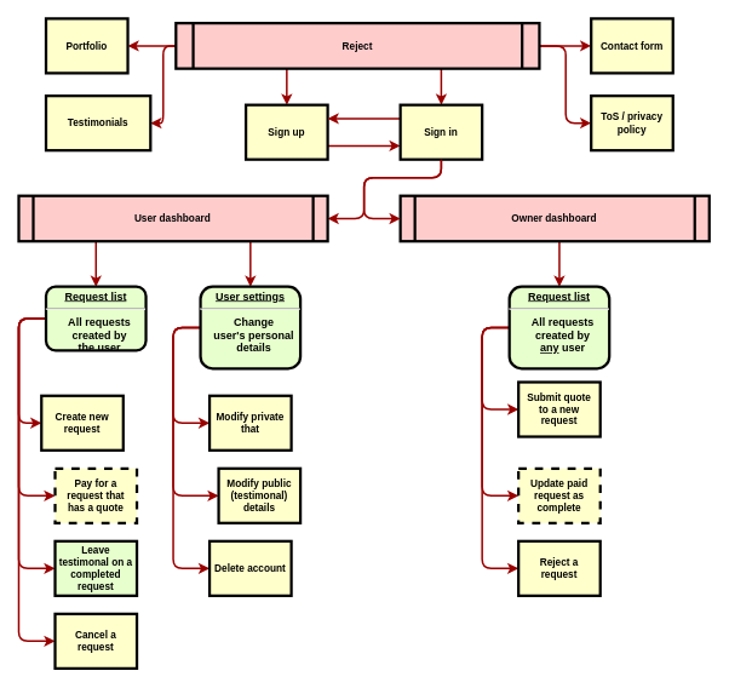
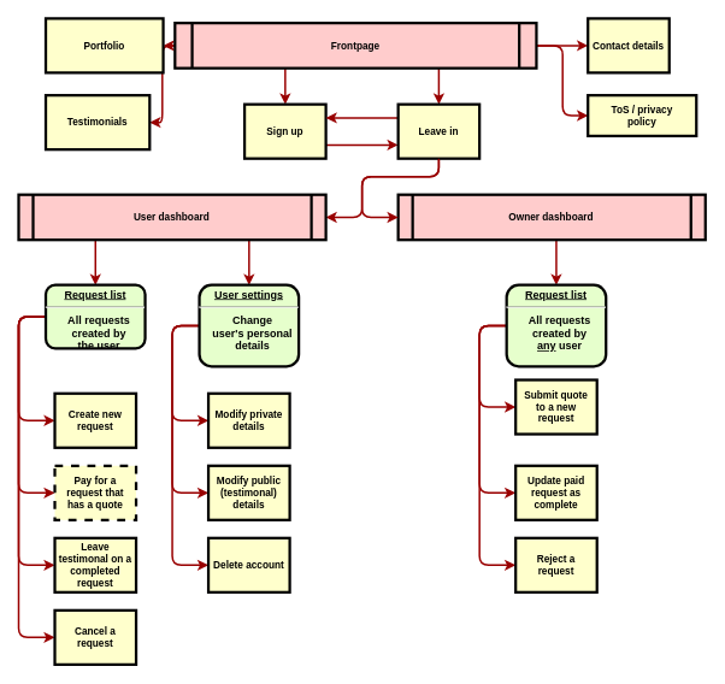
  <mxCell id="0" />
  <mxCell id="1" parent="0" />
  <mxCell id="2" style="edgeStyle=elbowEdgeStyle;shape=connector;rounded=1;orthogonalLoop=1;jettySize=auto;elbow=horizontal;html=1;entryX=0;entryY=0.5;entryDx=0;entryDy=0;labelBackgroundColor=default;strokeColor=#990000;strokeWidth=2;fontFamily=Helvetica;fontSize=11;fontColor=default;endArrow=classic;" edge="1" parent="1" source="8" target="9"><mxGeometry relative="1" as="geometry" /></mxCell>
  <mxCell id="3" style="edgeStyle=elbowEdgeStyle;shape=connector;rounded=1;orthogonalLoop=1;jettySize=auto;elbow=horizontal;html=1;entryX=0.5;entryY=0;entryDx=0;entryDy=0;labelBackgroundColor=default;strokeColor=#990000;strokeWidth=2;fontFamily=Helvetica;fontSize=11;fontColor=default;endArrow=classic;" edge="1" parent="1" source="8" target="11"><mxGeometry relative="1" as="geometry" /></mxCell>
  <mxCell id="4" style="edgeStyle=elbowEdgeStyle;shape=connector;rounded=1;orthogonalLoop=1;jettySize=auto;elbow=horizontal;html=1;entryX=0.5;entryY=0;entryDx=0;entryDy=0;labelBackgroundColor=default;strokeColor=#990000;strokeWidth=2;fontFamily=Helvetica;fontSize=11;fontColor=default;endArrow=classic;" edge="1" parent="1" source="8" target="14"><mxGeometry relative="1" as="geometry" /></mxCell>
  <mxCell id="5" style="edgeStyle=elbowEdgeStyle;shape=connector;rounded=1;orthogonalLoop=1;jettySize=auto;elbow=horizontal;html=1;entryX=0;entryY=0.5;entryDx=0;entryDy=0;labelBackgroundColor=default;strokeColor=#990000;strokeWidth=2;fontFamily=Helvetica;fontSize=11;fontColor=default;endArrow=classic;" edge="1" parent="1" source="8" target="21"><mxGeometry relative="1" as="geometry" /></mxCell>
  <mxCell id="6" style="edgeStyle=elbowEdgeStyle;shape=connector;rounded=1;orthogonalLoop=1;jettySize=auto;elbow=horizontal;html=1;labelBackgroundColor=default;strokeColor=#990000;strokeWidth=2;fontFamily=Helvetica;fontSize=11;fontColor=default;endArrow=classic;" edge="1" parent="1" source="8" target="22"><mxGeometry relative="1" as="geometry" /></mxCell>
  <mxCell id="7" style="edgeStyle=elbowEdgeStyle;shape=connector;rounded=1;orthogonalLoop=1;jettySize=auto;elbow=horizontal;html=1;labelBackgroundColor=default;strokeColor=#990000;strokeWidth=2;fontFamily=Helvetica;fontSize=11;fontColor=default;endArrow=classic;" edge="1" parent="1" source="8" target="46"><mxGeometry relative="1" as="geometry" /></mxCell>
- <mxCell id="8" value="Reject" style="shape=process;whiteSpace=wrap;align=center;verticalAlign=middle;size=0.048;fontStyle=1;strokeWidth=3;fillColor=#FFCCCC;fontFamily=Helvetica;fontSize=11;fontColor=default;" vertex="1" parent="1"><mxGeometry x="193" y="25" width="400" height="50" as="geometry" /></mxCell>
- <mxCell id="9" value="Contact form" style="whiteSpace=wrap;align=center;verticalAlign=middle;fontStyle=1;strokeWidth=3;fillColor=#FFFFCC;fontFamily=Helvetica;fontSize=11;fontColor=default;" vertex="1" parent="1"><mxGeometry x="650" y="20" width="90" height="60" as="geometry" /></mxCell>
+ <mxCell id="8" value="Frontpage" style="shape=process;whiteSpace=wrap;align=center;verticalAlign=middle;size=0.048;fontStyle=1;strokeWidth=3;fillColor=#FFCCCC;fontFamily=Helvetica;fontSize=11;fontColor=default;" vertex="1" parent="1"><mxGeometry x="193" y="25" width="400" height="50" as="geometry" /></mxCell>
+ <mxCell id="9" value="Contact details" style="whiteSpace=wrap;align=center;verticalAlign=middle;fontStyle=1;strokeWidth=3;fillColor=#FFFFCC;fontFamily=Helvetica;fontSize=11;fontColor=default;" vertex="1" parent="1"><mxGeometry x="650" y="20" width="90" height="60" as="geometry" /></mxCell>
  <mxCell id="10" style="edgeStyle=elbowEdgeStyle;shape=connector;rounded=1;orthogonalLoop=1;jettySize=auto;elbow=horizontal;html=1;entryX=0;entryY=0.75;entryDx=0;entryDy=0;labelBackgroundColor=default;strokeColor=#990000;strokeWidth=2;fontFamily=Helvetica;fontSize=11;fontColor=default;endArrow=classic;exitX=1;exitY=0.75;exitDx=0;exitDy=0;" edge="1" parent="1" source="11" target="14"><mxGeometry relative="1" as="geometry" /></mxCell>
  <mxCell id="11" value="Sign up" style="whiteSpace=wrap;align=center;verticalAlign=middle;fontStyle=1;strokeWidth=3;fillColor=#FFFFCC;fontFamily=Helvetica;fontSize=11;fontColor=default;" vertex="1" parent="1"><mxGeometry x="270" y="115" width="90" height="60" as="geometry" /></mxCell>
  <mxCell id="12" style="edgeStyle=elbowEdgeStyle;shape=connector;rounded=1;orthogonalLoop=1;jettySize=auto;elbow=horizontal;html=1;entryX=1;entryY=0.25;entryDx=0;entryDy=0;labelBackgroundColor=default;strokeColor=#990000;strokeWidth=2;fontFamily=Helvetica;fontSize=11;fontColor=default;endArrow=classic;exitX=0;exitY=0.25;exitDx=0;exitDy=0;" edge="1" parent="1" source="14" target="11"><mxGeometry relative="1" as="geometry" /></mxCell>
  <mxCell id="13" style="edgeStyle=orthogonalEdgeStyle;shape=connector;rounded=1;orthogonalLoop=1;jettySize=auto;elbow=vertical;html=1;entryX=1;entryY=0.5;entryDx=0;entryDy=0;labelBackgroundColor=default;strokeColor=#990000;strokeWidth=2;fontFamily=Helvetica;fontSize=11;fontColor=default;endArrow=classic;exitX=0.5;exitY=1;exitDx=0;exitDy=0;" edge="1" parent="1" source="14" target="17"><mxGeometry relative="1" as="geometry"><Array as="points"><mxPoint x="485" y="195" /><mxPoint x="400" y="195" /><mxPoint x="400" y="240" /></Array></mxGeometry></mxCell>
- <mxCell id="14" value="Sign in" style="whiteSpace=wrap;align=center;verticalAlign=middle;fontStyle=1;strokeWidth=3;fillColor=#FFFFCC;fontFamily=Helvetica;fontSize=11;fontColor=default;" vertex="1" parent="1"><mxGeometry x="440" y="115" width="90" height="60" as="geometry" /></mxCell>
+ <mxCell id="14" value="Leave in" style="whiteSpace=wrap;align=center;verticalAlign=middle;fontStyle=1;strokeWidth=3;fillColor=#FFFFCC;fontFamily=Helvetica;fontSize=11;fontColor=default;" vertex="1" parent="1"><mxGeometry x="440" y="115" width="90" height="60" as="geometry" /></mxCell>
  <mxCell id="15" style="edgeStyle=elbowEdgeStyle;shape=connector;rounded=1;orthogonalLoop=1;jettySize=auto;elbow=horizontal;html=1;labelBackgroundColor=default;strokeColor=#990000;strokeWidth=2;fontFamily=Helvetica;fontSize=11;fontColor=default;endArrow=classic;" edge="1" parent="1" source="17" target="27"><mxGeometry relative="1" as="geometry" /></mxCell>
  <mxCell id="16" style="edgeStyle=elbowEdgeStyle;shape=connector;rounded=1;orthogonalLoop=1;jettySize=auto;elbow=horizontal;html=1;labelBackgroundColor=default;strokeColor=#990000;strokeWidth=2;fontFamily=Helvetica;fontSize=11;fontColor=default;endArrow=classic;" edge="1" parent="1" source="17" target="31"><mxGeometry relative="1" as="geometry" /></mxCell>
  <mxCell id="17" value="User dashboard" style="shape=process;whiteSpace=wrap;align=center;verticalAlign=middle;size=0.048;fontStyle=1;strokeWidth=3;fillColor=#FFCCCC;fontFamily=Helvetica;fontSize=11;fontColor=default;" vertex="1" parent="1"><mxGeometry x="20" y="215" width="340" height="50" as="geometry" /></mxCell>
  <mxCell id="18" style="edgeStyle=elbowEdgeStyle;shape=connector;rounded=1;orthogonalLoop=1;jettySize=auto;elbow=horizontal;html=1;labelBackgroundColor=default;strokeColor=#990000;strokeWidth=2;fontFamily=Helvetica;fontSize=11;fontColor=default;endArrow=classic;" edge="1" parent="1" source="19" target="35"><mxGeometry relative="1" as="geometry" /></mxCell>
  <mxCell id="19" value="Owner dashboard" style="shape=process;whiteSpace=wrap;align=center;verticalAlign=middle;size=0.048;fontStyle=1;strokeWidth=3;fillColor=#FFCCCC;fontFamily=Helvetica;fontSize=11;fontColor=default;" vertex="1" parent="1"><mxGeometry x="440" y="215" width="340" height="50" as="geometry" /></mxCell>
  <mxCell id="20" style="edgeStyle=orthogonalEdgeStyle;shape=connector;rounded=1;orthogonalLoop=1;jettySize=auto;elbow=vertical;html=1;entryX=0;entryY=0.5;entryDx=0;entryDy=0;labelBackgroundColor=default;strokeColor=#990000;strokeWidth=2;fontFamily=Helvetica;fontSize=11;fontColor=default;endArrow=classic;exitX=0.5;exitY=1;exitDx=0;exitDy=0;" edge="1" parent="1" target="19"><mxGeometry relative="1" as="geometry"><mxPoint x="485" y="175" as="sourcePoint" /><mxPoint x="360" y="240" as="targetPoint" /><Array as="points"><mxPoint x="485" y="195" /><mxPoint x="400" y="195" /><mxPoint x="400" y="240" /></Array></mxGeometry></mxCell>
- <mxCell id="21" value="ToS / privacy&#10;policy" style="whiteSpace=wrap;align=center;verticalAlign=middle;fontStyle=1;strokeWidth=3;fillColor=#FFFFCC;fontFamily=Helvetica;fontSize=11;fontColor=default;" vertex="1" parent="1"><mxGeometry x="650" y="105" width="90" height="60" as="geometry" /></mxCell>
- <mxCell id="22" value="Portfolio" style="whiteSpace=wrap;align=center;verticalAlign=middle;fontStyle=1;strokeWidth=3;fillColor=#FFFFCC;fontFamily=Helvetica;fontSize=11;fontColor=default;" vertex="1" parent="1"><mxGeometry x="50" y="20" width="90" height="60" as="geometry" /></mxCell>
+ <mxCell id="21" value="ToS / privacy&#10;policy" style="whiteSpace=wrap;align=center;verticalAlign=middle;fontStyle=1;strokeWidth=3;fillColor=#FFFFCC;fontFamily=Helvetica;fontSize=11;fontColor=default;" vertex="1" parent="1"><mxGeometry x="650" y="105" width="120" height="45" as="geometry" /></mxCell>
+ <mxCell id="22" value="Portfolio" style="whiteSpace=wrap;align=center;verticalAlign=middle;fontStyle=1;strokeWidth=3;fillColor=#FFFFCC;fontFamily=Helvetica;fontSize=11;fontColor=default;" vertex="1" parent="1"><mxGeometry x="50" y="20" width="130" height="60" as="geometry" /></mxCell>
  <mxCell id="23" style="edgeStyle=elbowEdgeStyle;shape=connector;rounded=1;orthogonalLoop=1;jettySize=auto;elbow=horizontal;html=1;entryX=0;entryY=0.5;entryDx=0;entryDy=0;labelBackgroundColor=default;strokeColor=#990000;strokeWidth=2;fontFamily=Helvetica;fontSize=11;fontColor=default;endArrow=classic;" edge="1" parent="1" source="27" target="36"><mxGeometry relative="1" as="geometry"><Array as="points"><mxPoint x="20" y="425" /></Array></mxGeometry></mxCell>
  <mxCell id="24" style="edgeStyle=elbowEdgeStyle;shape=connector;rounded=1;orthogonalLoop=1;jettySize=auto;elbow=horizontal;html=1;entryX=0;entryY=0.5;entryDx=0;entryDy=0;labelBackgroundColor=default;strokeColor=#990000;strokeWidth=2;fontFamily=Helvetica;fontSize=11;fontColor=default;endArrow=classic;" edge="1" parent="1" source="27" target="37"><mxGeometry relative="1" as="geometry"><Array as="points"><mxPoint x="20" y="475" /></Array></mxGeometry></mxCell>
  <mxCell id="25" style="edgeStyle=elbowEdgeStyle;shape=connector;rounded=1;orthogonalLoop=1;jettySize=auto;elbow=horizontal;html=1;entryX=0;entryY=0.5;entryDx=0;entryDy=0;labelBackgroundColor=default;strokeColor=#990000;strokeWidth=2;fontFamily=Helvetica;fontSize=11;fontColor=default;endArrow=classic;" edge="1" parent="1" source="27" target="38"><mxGeometry relative="1" as="geometry"><Array as="points"><mxPoint x="20" y="515" /></Array></mxGeometry></mxCell>
  <mxCell id="26" style="edgeStyle=elbowEdgeStyle;shape=connector;rounded=1;orthogonalLoop=1;jettySize=auto;elbow=horizontal;html=1;entryX=0;entryY=0.5;entryDx=0;entryDy=0;labelBackgroundColor=default;strokeColor=#990000;strokeWidth=2;fontFamily=Helvetica;fontSize=11;fontColor=default;endArrow=classic;" edge="1" parent="1" source="27" target="44"><mxGeometry relative="1" as="geometry"><Array as="points"><mxPoint x="20" y="565" /></Array></mxGeometry></mxCell>
  <mxCell id="27" value="&lt;p style=&quot;margin: 0px; margin-top: 4px; text-align: center; text-decoration: underline;&quot;&gt;&lt;strong&gt;Request list&lt;br&gt;&lt;/strong&gt;&lt;/p&gt;&lt;hr&gt;&lt;p style=&quot;margin: 0px; margin-left: 8px;&quot;&gt;All requests&lt;/p&gt;&lt;p style=&quot;margin: 0px; margin-left: 8px;&quot;&gt;created by&lt;/p&gt;&lt;p style=&quot;margin: 0px; margin-left: 8px;&quot;&gt;the user&lt;/p&gt;" style="verticalAlign=middle;align=center;overflow=fill;fontSize=12;fontFamily=Helvetica;html=1;rounded=1;fontStyle=1;strokeWidth=3;fillColor=#E6FFCC;fontColor=default;" vertex="1" parent="1"><mxGeometry x="50" y="315" width="110" height="70" as="geometry" /></mxCell>
  <mxCell id="28" style="edgeStyle=elbowEdgeStyle;shape=connector;rounded=1;orthogonalLoop=1;jettySize=auto;elbow=horizontal;html=1;entryX=0;entryY=0.5;entryDx=0;entryDy=0;labelBackgroundColor=default;strokeColor=#990000;strokeWidth=2;fontFamily=Helvetica;fontSize=11;fontColor=default;endArrow=classic;" edge="1" parent="1" source="31" target="39"><mxGeometry relative="1" as="geometry"><Array as="points"><mxPoint x="190" y="435" /></Array></mxGeometry></mxCell>
  <mxCell id="29" style="edgeStyle=elbowEdgeStyle;shape=connector;rounded=1;orthogonalLoop=1;jettySize=auto;elbow=horizontal;html=1;entryX=0;entryY=0.5;entryDx=0;entryDy=0;labelBackgroundColor=default;strokeColor=#990000;strokeWidth=2;fontFamily=Helvetica;fontSize=11;fontColor=default;endArrow=classic;" edge="1" parent="1" source="31" target="40"><mxGeometry relative="1" as="geometry"><Array as="points"><mxPoint x="190" y="475" /></Array></mxGeometry></mxCell>
  <mxCell id="30" style="edgeStyle=elbowEdgeStyle;shape=connector;rounded=1;orthogonalLoop=1;jettySize=auto;elbow=horizontal;html=1;entryX=0;entryY=0.5;entryDx=0;entryDy=0;labelBackgroundColor=default;strokeColor=#990000;strokeWidth=2;fontFamily=Helvetica;fontSize=11;fontColor=default;endArrow=classic;" edge="1" parent="1" source="31" target="41"><mxGeometry relative="1" as="geometry"><Array as="points"><mxPoint x="190" y="525" /></Array></mxGeometry></mxCell>
  <mxCell id="31" value="&lt;p style=&quot;margin: 0px; margin-top: 4px; text-align: center; text-decoration: underline;&quot;&gt;&lt;strong&gt;User settings&lt;br&gt;&lt;/strong&gt;&lt;/p&gt;&lt;hr&gt;&lt;p style=&quot;margin: 0px; margin-left: 8px;&quot;&gt;Change&lt;/p&gt;&lt;p style=&quot;margin: 0px; margin-left: 8px;&quot;&gt;user's personal&lt;/p&gt;&lt;p style=&quot;margin: 0px; margin-left: 8px;&quot;&gt;details&lt;/p&gt;" style="verticalAlign=middle;align=center;overflow=fill;fontSize=12;fontFamily=Helvetica;html=1;rounded=1;fontStyle=1;strokeWidth=3;fillColor=#E6FFCC;fontColor=default;" vertex="1" parent="1"><mxGeometry x="220" y="315" width="110" height="90" as="geometry" /></mxCell>
  <mxCell id="32" style="edgeStyle=elbowEdgeStyle;shape=connector;rounded=1;orthogonalLoop=1;jettySize=auto;elbow=horizontal;html=1;entryX=0;entryY=0.5;entryDx=0;entryDy=0;labelBackgroundColor=default;strokeColor=#990000;strokeWidth=2;fontFamily=Helvetica;fontSize=11;fontColor=default;endArrow=classic;" edge="1" parent="1" source="35" target="42"><mxGeometry relative="1" as="geometry"><Array as="points"><mxPoint x="530" y="415" /></Array></mxGeometry></mxCell>
  <mxCell id="33" style="edgeStyle=elbowEdgeStyle;shape=connector;rounded=1;orthogonalLoop=1;jettySize=auto;elbow=horizontal;html=1;entryX=0;entryY=0.5;entryDx=0;entryDy=0;labelBackgroundColor=default;strokeColor=#990000;strokeWidth=2;fontFamily=Helvetica;fontSize=11;fontColor=default;endArrow=classic;" edge="1" parent="1" source="35" target="43"><mxGeometry relative="1" as="geometry"><Array as="points"><mxPoint x="530" y="485" /></Array></mxGeometry></mxCell>
  <mxCell id="34" style="edgeStyle=elbowEdgeStyle;shape=connector;rounded=1;orthogonalLoop=1;jettySize=auto;elbow=horizontal;html=1;entryX=0;entryY=0.5;entryDx=0;entryDy=0;labelBackgroundColor=default;strokeColor=#990000;strokeWidth=2;fontFamily=Helvetica;fontSize=11;fontColor=default;endArrow=classic;" edge="1" parent="1" source="35" target="45"><mxGeometry relative="1" as="geometry"><Array as="points"><mxPoint x="530" y="515" /></Array></mxGeometry></mxCell>
  <mxCell id="35" value="&lt;p style=&quot;margin: 0px; margin-top: 4px; text-align: center; text-decoration: underline;&quot;&gt;&lt;strong&gt;Request list&lt;br&gt;&lt;/strong&gt;&lt;/p&gt;&lt;hr&gt;&lt;p style=&quot;margin: 0px; margin-left: 8px;&quot;&gt;All requests&lt;/p&gt;&lt;p style=&quot;margin: 0px; margin-left: 8px;&quot;&gt;created by&lt;/p&gt;&lt;p style=&quot;margin: 0px; margin-left: 8px;&quot;&gt;&lt;u&gt;any&lt;/u&gt; user&lt;/p&gt;" style="verticalAlign=middle;align=center;overflow=fill;fontSize=12;fontFamily=Helvetica;html=1;rounded=1;fontStyle=1;strokeWidth=3;fillColor=#E6FFCC;fontColor=default;" vertex="1" parent="1"><mxGeometry x="560" y="315" width="110" height="90" as="geometry" /></mxCell>
- <mxCell id="36" value="Create new&#10;request" style="whiteSpace=wrap;align=center;verticalAlign=middle;fontStyle=1;strokeWidth=3;fillColor=#FFFFCC;fontFamily=Helvetica;fontSize=11;fontColor=default;" vertex="1" parent="1"><mxGeometry x="45" y="435" width="90" height="60" as="geometry" /></mxCell>
+ <mxCell id="36" value="Create new&#10;request" style="whiteSpace=wrap;align=center;verticalAlign=middle;fontStyle=1;strokeWidth=3;fillColor=#FFFFCC;fontFamily=Helvetica;fontSize=11;fontColor=default;" vertex="1" parent="1"><mxGeometry x="60" y="435" width="90" height="60" as="geometry" /></mxCell>
  <mxCell id="37" value="Pay for a request that&#10;has a quote" style="whiteSpace=wrap;align=center;verticalAlign=middle;fontStyle=1;strokeWidth=3;fillColor=#FFFFCC;fontFamily=Helvetica;fontSize=11;fontColor=default;dashed=1;" vertex="1" parent="1"><mxGeometry x="60" y="515" width="90" height="60" as="geometry" /></mxCell>
- <mxCell id="38" value="Leave testimonal on a completed request" style="whiteSpace=wrap;align=center;verticalAlign=middle;fontStyle=1;strokeWidth=3;fillColor=#e6ffcc;fontFamily=Helvetica;fontSize=11;fontColor=default;" vertex="1" parent="1"><mxGeometry x="60" y="595" width="90" height="60" as="geometry" /></mxCell>
- <mxCell id="39" value="Modify private&#10;that" style="whiteSpace=wrap;align=center;verticalAlign=middle;fontStyle=1;strokeWidth=3;fillColor=#FFFFCC;fontFamily=Helvetica;fontSize=11;fontColor=default;" vertex="1" parent="1"><mxGeometry x="230" y="435" width="90" height="60" as="geometry" /></mxCell>
- <mxCell id="40" value="Modify public&#10;(testimonal)&#10;details" style="whiteSpace=wrap;align=center;verticalAlign=middle;fontStyle=1;strokeWidth=3;fillColor=#FFFFCC;fontFamily=Helvetica;fontSize=11;fontColor=default;" vertex="1" parent="1"><mxGeometry x="240" y="515" width="90" height="60" as="geometry" /></mxCell>
+ <mxCell id="38" value="Leave testimonal on a completed request" style="whiteSpace=wrap;align=center;verticalAlign=middle;fontStyle=1;strokeWidth=3;fillColor=#FFFFCC;fontFamily=Helvetica;fontSize=11;fontColor=default;" vertex="1" parent="1"><mxGeometry x="60" y="595" width="90" height="60" as="geometry" /></mxCell>
+ <mxCell id="39" value="Modify private&#10;details" style="whiteSpace=wrap;align=center;verticalAlign=middle;fontStyle=1;strokeWidth=3;fillColor=#FFFFCC;fontFamily=Helvetica;fontSize=11;fontColor=default;" vertex="1" parent="1"><mxGeometry x="230" y="435" width="90" height="60" as="geometry" /></mxCell>
+ <mxCell id="40" value="Modify public&#10;(testimonal)&#10;details" style="whiteSpace=wrap;align=center;verticalAlign=middle;fontStyle=1;strokeWidth=3;fillColor=#FFFFCC;fontFamily=Helvetica;fontSize=11;fontColor=default;" vertex="1" parent="1"><mxGeometry x="230" y="515" width="90" height="60" as="geometry" /></mxCell>
  <mxCell id="41" value="Delete account" style="whiteSpace=wrap;align=center;verticalAlign=middle;fontStyle=1;strokeWidth=3;fillColor=#FFFFCC;fontFamily=Helvetica;fontSize=11;fontColor=default;" vertex="1" parent="1"><mxGeometry x="230" y="595" width="90" height="60" as="geometry" /></mxCell>
  <mxCell id="42" value="Submit quote&#10;to a new&#10;request" style="whiteSpace=wrap;align=center;verticalAlign=middle;fontStyle=1;strokeWidth=3;fillColor=#FFFFCC;fontFamily=Helvetica;fontSize=11;fontColor=default;" vertex="1" parent="1"><mxGeometry x="570" y="420" width="90" height="60" as="geometry" /></mxCell>
- <mxCell id="43" value="Update paid&#10;request as&#10;complete" style="whiteSpace=wrap;align=center;verticalAlign=middle;fontStyle=1;strokeWidth=3;fillColor=#FFFFCC;fontFamily=Helvetica;fontSize=11;fontColor=default;dashed=1;" vertex="1" parent="1"><mxGeometry x="570" y="515" width="90" height="60" as="geometry" /></mxCell>
+ <mxCell id="43" value="Update paid&#10;request as&#10;complete" style="whiteSpace=wrap;align=center;verticalAlign=middle;fontStyle=1;strokeWidth=3;fillColor=#FFFFCC;fontFamily=Helvetica;fontSize=11;fontColor=default;" vertex="1" parent="1"><mxGeometry x="570" y="515" width="90" height="60" as="geometry" /></mxCell>
  <mxCell id="44" value="Cancel a request" style="whiteSpace=wrap;align=center;verticalAlign=middle;fontStyle=1;strokeWidth=3;fillColor=#FFFFCC;fontFamily=Helvetica;fontSize=11;fontColor=default;" vertex="1" parent="1"><mxGeometry x="60" y="675" width="90" height="60" as="geometry" /></mxCell>
  <mxCell id="45" value="Reject a&#10;request" style="whiteSpace=wrap;align=center;verticalAlign=middle;fontStyle=1;strokeWidth=3;fillColor=#FFFFCC;fontFamily=Helvetica;fontSize=11;fontColor=default;" vertex="1" parent="1"><mxGeometry x="570" y="595" width="90" height="60" as="geometry" /></mxCell>
  <mxCell id="46" value="Testimonials" style="whiteSpace=wrap;align=center;verticalAlign=middle;fontStyle=1;strokeWidth=3;fillColor=#FFFFCC;fontFamily=Helvetica;fontSize=11;fontColor=default;" vertex="1" parent="1"><mxGeometry x="50" y="105" width="115" height="60" as="geometry" /></mxCell>
